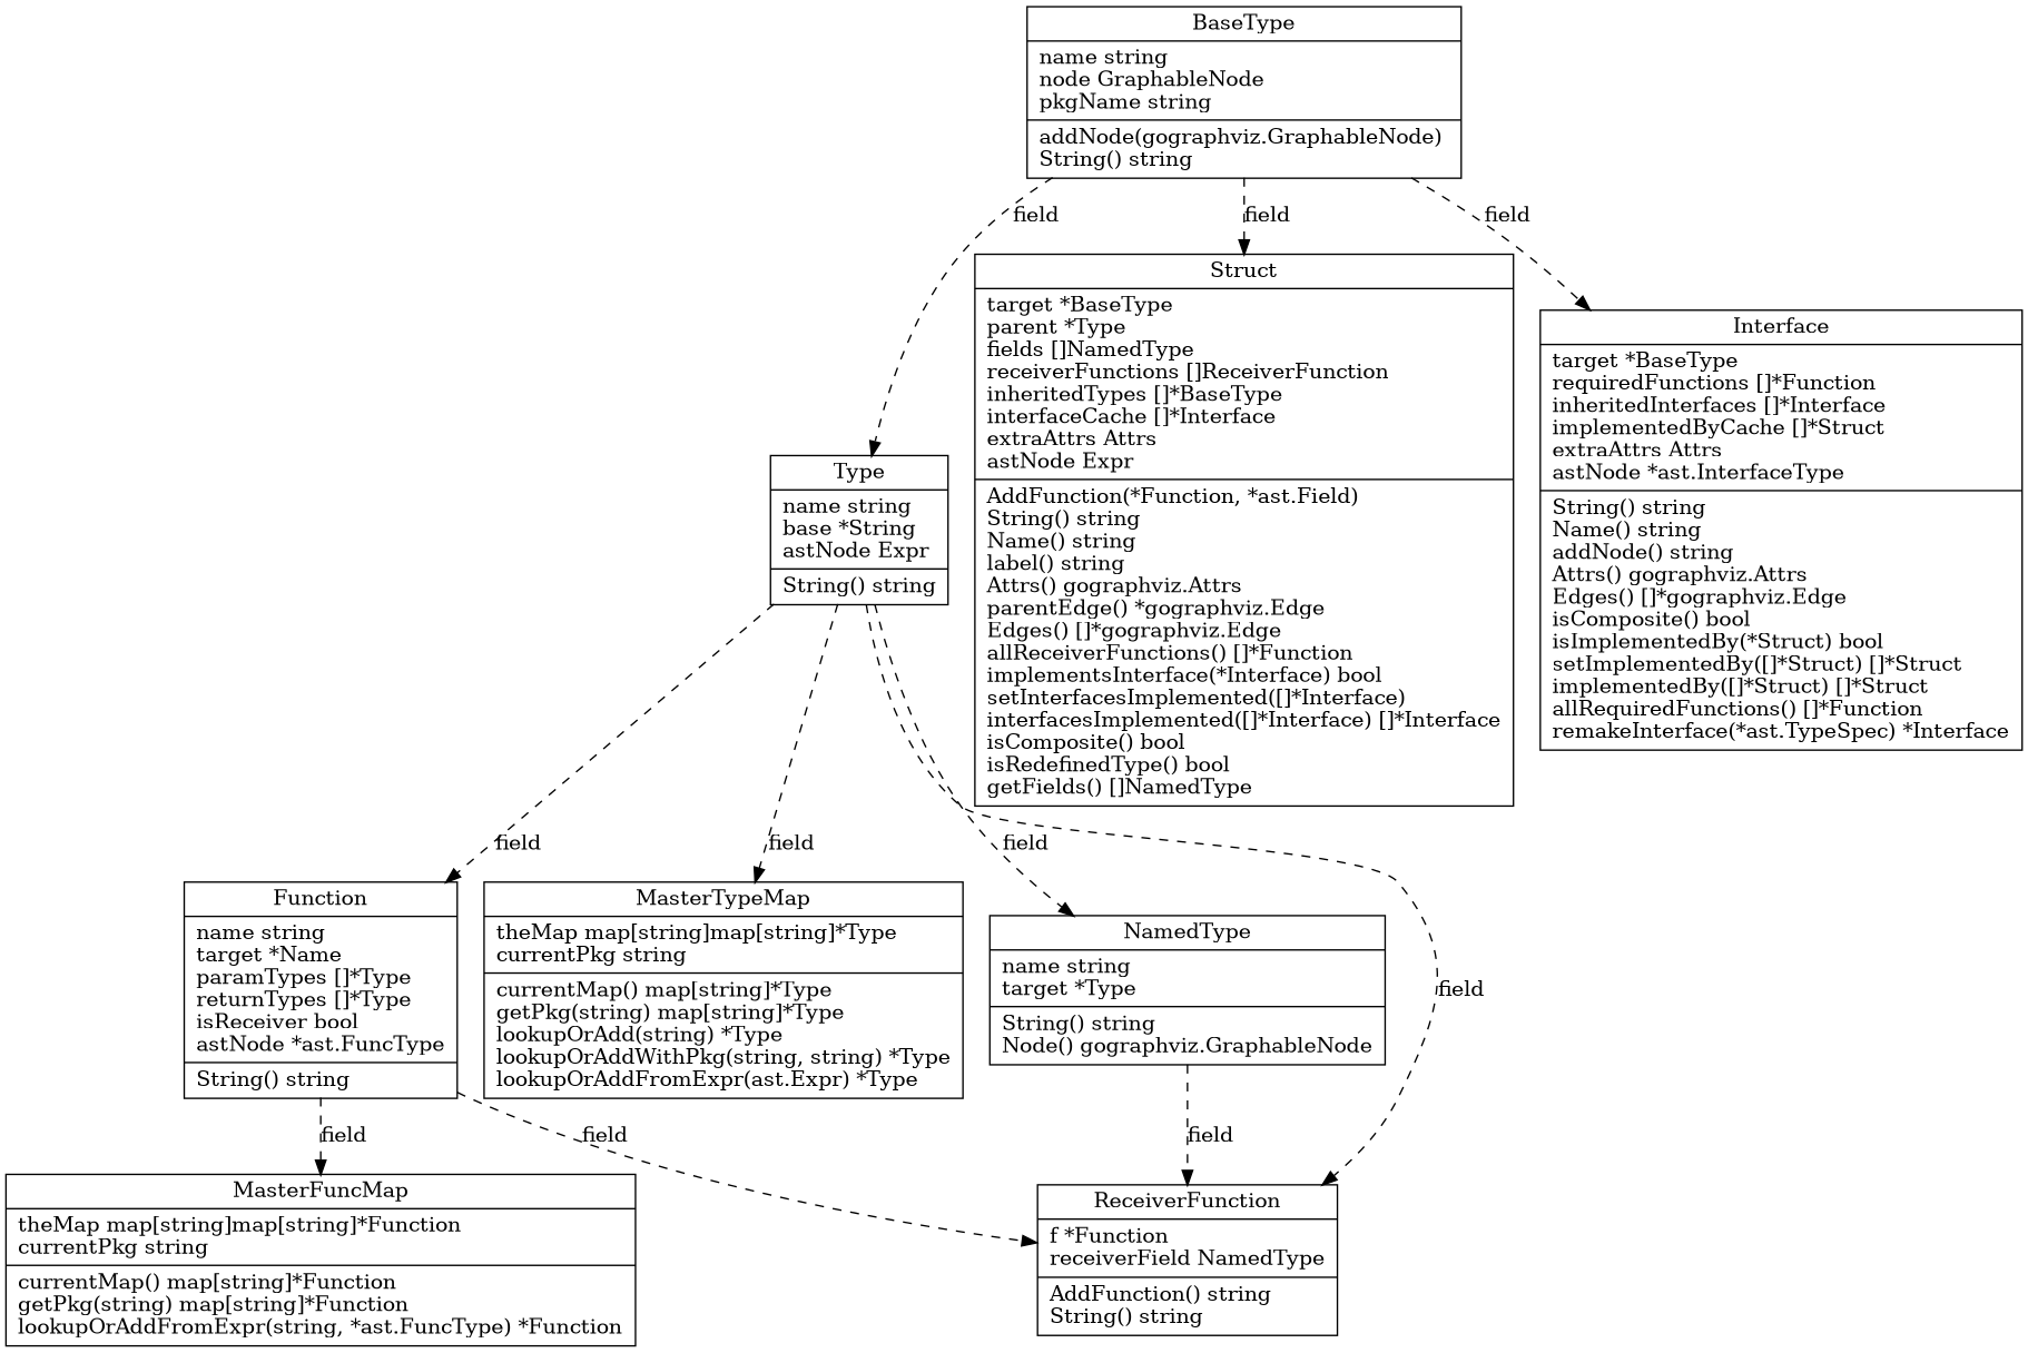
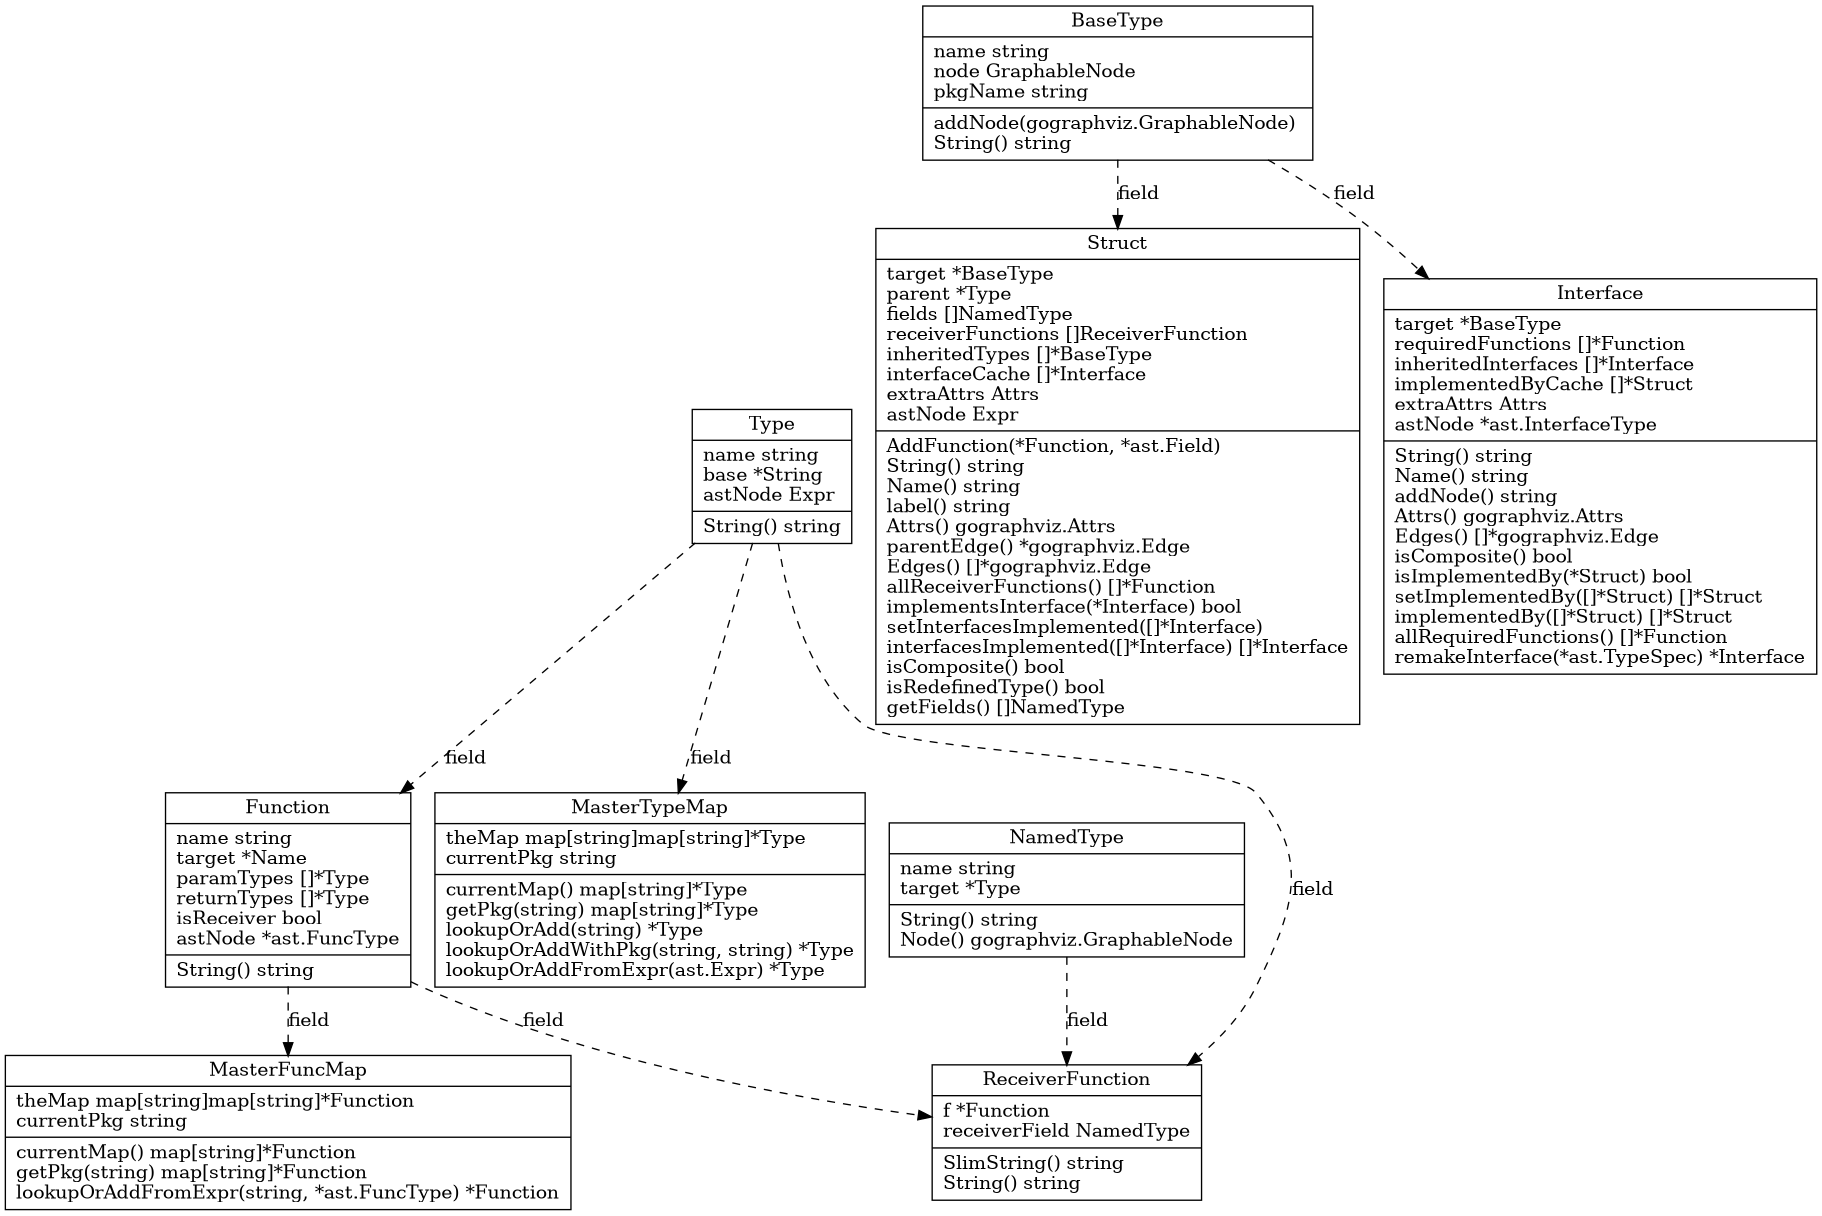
  digraph {
    node [shape=record]
    edge [style=dashed]
    n1 [label="{Type|name string\lbase *String\lastNode Expr\l|String() string\l}"]
    n2 [label="{Function|name string\ltarget *Name\lparamTypes []*Type\lreturnTypes []*Type\lisReceiver bool\lastNode *ast.FuncType\l|String() string\l}"]
    n3 [label="{MasterTypeMap|theMap map[string]map[string]*Type\lcurrentPkg string\l|currentMap() map[string]*Type\lgetPkg(string) map[string]*Type\llookupOrAdd(string) *Type\llookupOrAddWithPkg(string, string) *Type\llookupOrAddFromExpr(ast.Expr) *Type\l}"]
    n4 [label="{NamedType|name string\ltarget *Type\l|String() string\lNode() gographviz.GraphableNode\l}"]
-   n5 [label="{ReceiverFunction|f *Function\lreceiverField NamedType\l|AddFunction() string\lString() string\l}"]
+   n5 [label="{ReceiverFunction|f *Function\lreceiverField NamedType\l|SlimString() string\lString() string\l}"]
    n6 [label="{MasterFuncMap|theMap map[string]map[string]*Function\lcurrentPkg string\l|currentMap() map[string]*Function\lgetPkg(string) map[string]*Function\llookupOrAddFromExpr(string, *ast.FuncType) *Function\l}"]
    n7 [label="{Struct|target *BaseType\lparent *Type\lfields []NamedType\lreceiverFunctions []ReceiverFunction\linheritedTypes []*BaseType\linterfaceCache []*Interface\lextraAttrs Attrs\lastNode Expr\l|AddFunction(*Function, *ast.Field) \lString() string\lName() string\llabel() string\lAttrs() gographviz.Attrs\lparentEdge() *gographviz.Edge\lEdges() []*gographviz.Edge\lallReceiverFunctions() []*Function\limplementsInterface(*Interface) bool\lsetInterfacesImplemented([]*Interface) \linterfacesImplemented([]*Interface) []*Interface\lisComposite() bool\lisRedefinedType() bool\lgetFields() []NamedType\l}"]
    n8 [label="{BaseType|name string\lnode GraphableNode\lpkgName string\l|addNode(gographviz.GraphableNode) \lString() string\l}"]
    n9 [label="{Interface|target *BaseType\lrequiredFunctions []*Function\linheritedInterfaces []*Interface\limplementedByCache []*Struct\lextraAttrs Attrs\lastNode *ast.InterfaceType\l|String() string\lName() string\laddNode() string\lAttrs() gographviz.Attrs\lEdges() []*gographviz.Edge\lisComposite() bool\lisImplementedBy(*Struct) bool\lsetImplementedBy([]*Struct) []*Struct\limplementedBy([]*Struct) []*Struct\lallRequiredFunctions() []*Function\lremakeInterface(*ast.TypeSpec) *Interface\l}"]
    n1 -> n2 [label=field]
    n1 -> n3 [label=field]
-   n1 -> n4 [label=field]
    n1 -> n5 [label=field]
    n2 -> n5 [label=field]
    n2 -> n6 [label=field]
    n4 -> n5 [label=field]
-   n8 -> n1 [label=field]
    n8 -> n7 [label=field]
    n8 -> n9 [label=field]
  }
